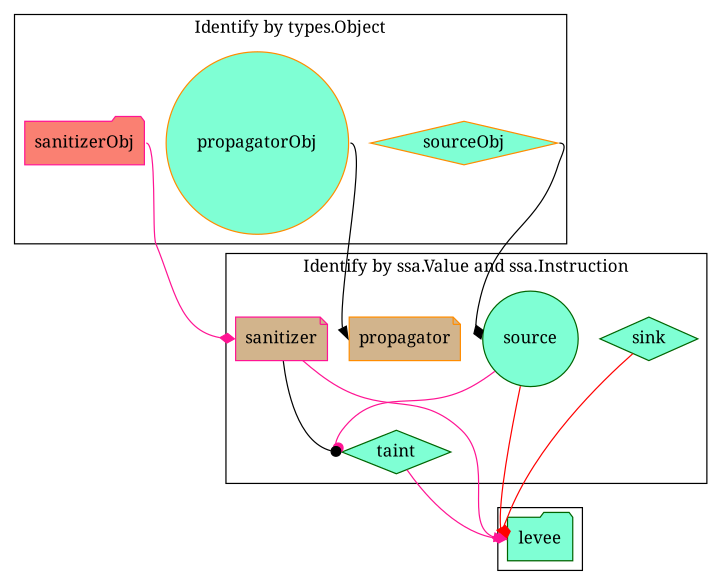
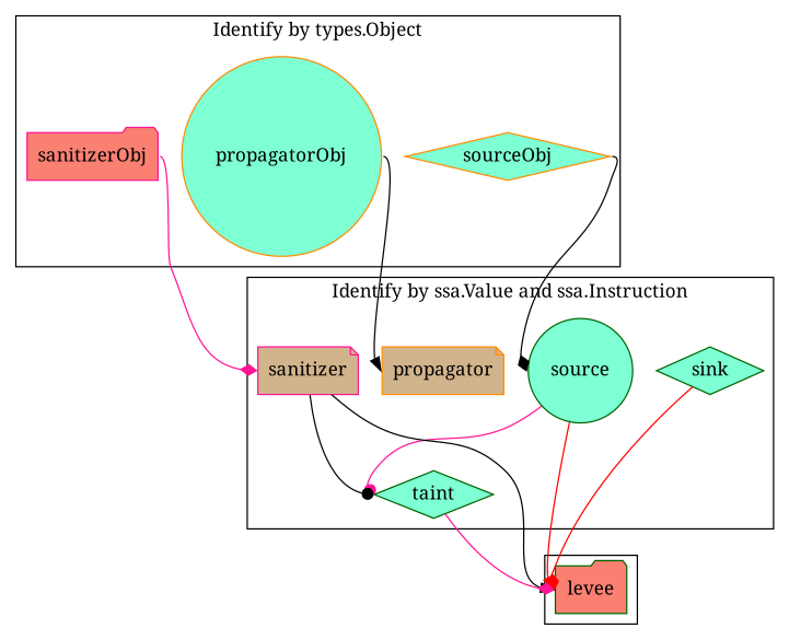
  digraph {
    fontname="Noto Serif"
    rankdir=TB
    node [color=darkgreen fillcolor=aquamarine fontname="Noto Serif" shape=diamond style=filled]
    edge [arrowhead=diamond color=black fontname="Noto Serif" headport=w]
    sourceObj [color=darkorange]
    propagatorObj [color=darkorange shape=circle]
    sanitizerObj [color=deeppink fillcolor=salmon shape=folder]
    source [shape=circle]
    sink
    sanitizer [color=deeppink fillcolor=tan shape=note]
    propagator [color=darkorange fillcolor=tan shape=note]
    taint
-   levee [shape=folder]
+   levee [fillcolor=salmon shape=folder]
    subgraph cluster_1 {
      label="Identify by types.Object"
      sourceObj
      propagatorObj
      sanitizerObj
    }
    subgraph cluster_2 {
      label="Identify by ssa.Value and ssa.Instruction"
      source
      sink
      sanitizer
      propagator
      taint
    }
    subgraph cluster_3 {
      levee
    }
    sourceObj -> source [tailport=e]
    propagatorObj -> propagator [arrowhead=normal tailport=e]
    sanitizerObj -> sanitizer [color=deeppink tailport=e]
    source -> taint [arrowhead=dot color=deeppink]
    source -> levee [arrowhead=normal color=red]
    sink -> levee [color=red]
    sanitizer -> taint [arrowhead=dot]
-   sanitizer -> levee [arrowhead=normal color=deeppink]
+   sanitizer -> levee [arrowhead=normal]
    taint -> levee [color=deeppink]
  }
